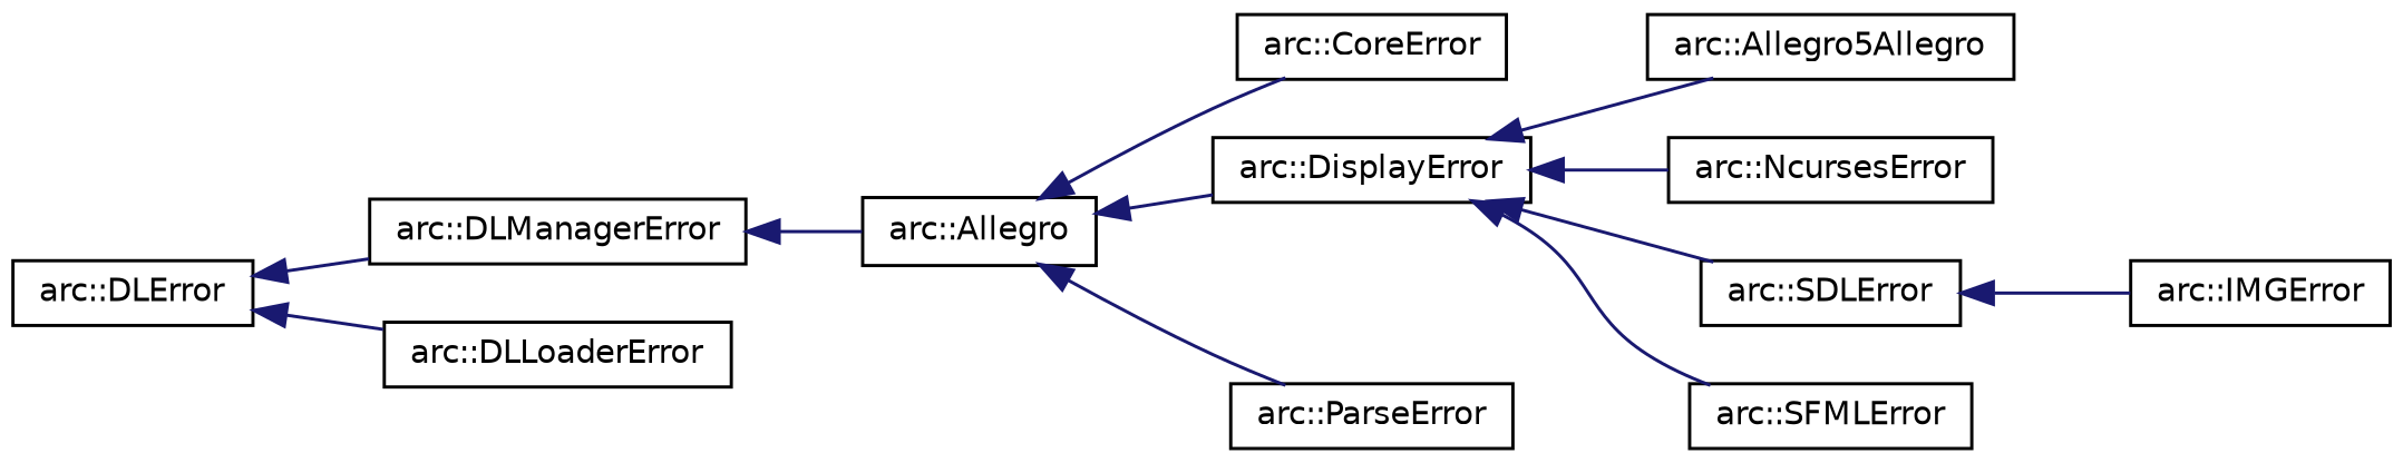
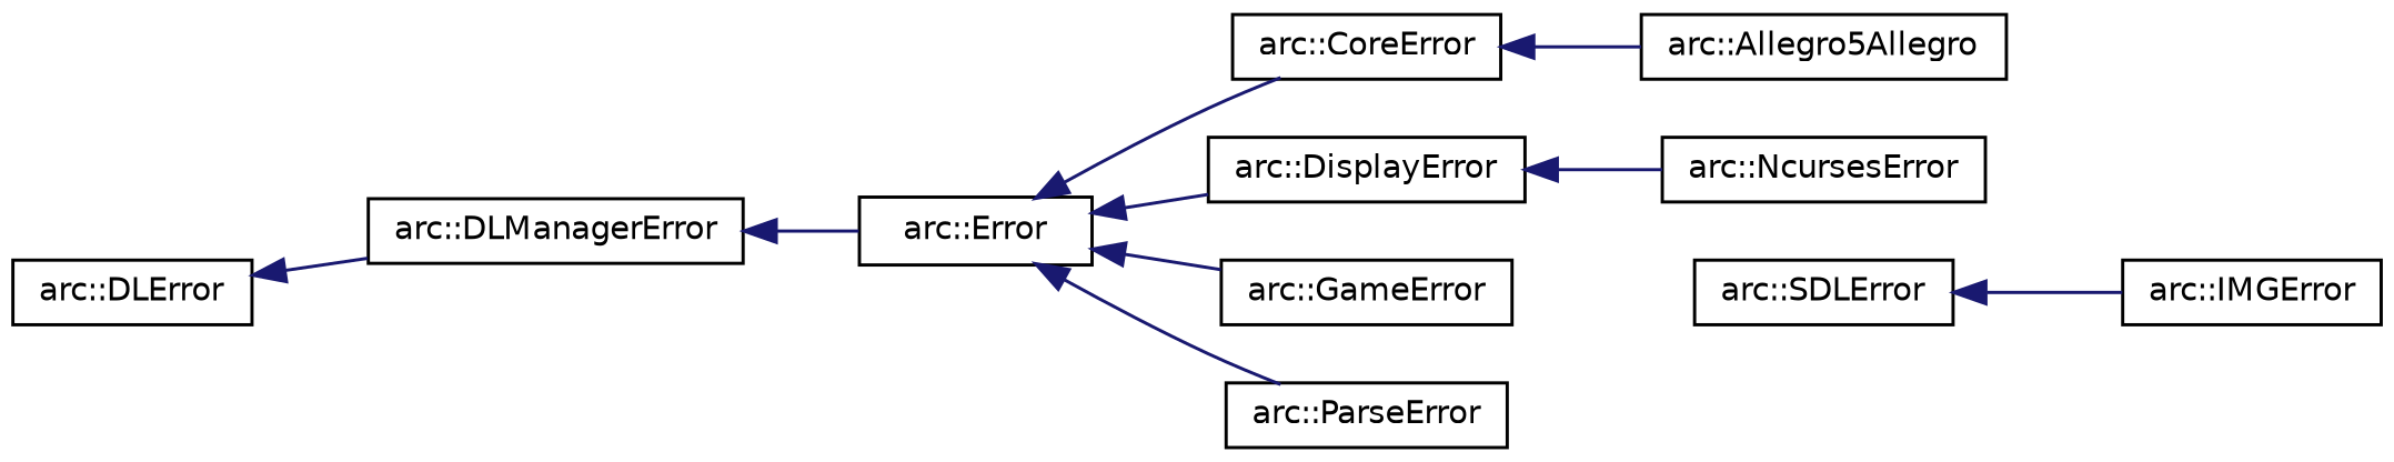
  digraph {
    rankdir=LR
    node [color=black fillcolor=white fontname=Helvetica fontsize=10 shape=record style=filled]
    edge [color=midnightblue dir=back fontname=Helvetica fontsize=10 labelfontname=Helvetica labelfontsize=10 style=solid]
    n1 [height=0.2 label="arc::DLManagerError" width=0.4]
-   n2 [height=0.2 label="arc::Allegro" width=0.4]
+   n2 [height=0.2 label="arc::Error" width=0.4]
    n3 [height=0.2 label="arc::CoreError" width=0.4]
    n4 [height=0.2 label="arc::DisplayError" width=0.4]
+   n5 [height=0.2 label="arc::GameError" width=0.4]
    n6 [height=0.2 label="arc::ParseError" width=0.4]
    n7 [height=0.2 label="arc::Allegro5Allegro" width=0.4]
    n8 [height=0.2 label="arc::NcursesError" width=0.4]
    n9 [height=0.2 label="arc::SDLError" width=0.4]
-   n10 [height=0.2 label="arc::SFMLError" width=0.4]
    n11 [height=0.2 label="arc::DLError" width=0.4]
-   n12 [height=0.2 label="arc::DLLoaderError" width=0.4]
    n13 [height=0.2 label="arc::IMGError" width=0.4]
    n1 -> n2
    n2 -> n3
    n2 -> n4
+   n2 -> n5
    n2 -> n6
-   n4 -> n7
+   n3 -> n7
    n4 -> n8
-   n4 -> n9
-   n4 -> n10
    n9 -> n13
    n11 -> n1
-   n11 -> n12
  }
